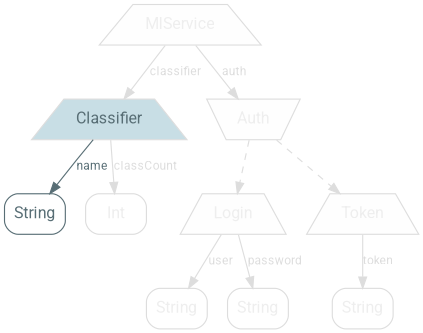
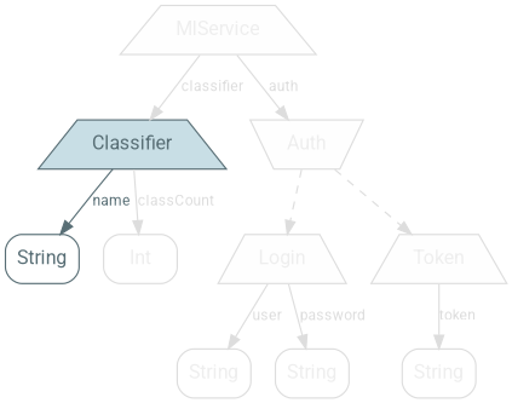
  digraph {
    fontname=Roboto
    node [color="#dddddd" fillcolor="#ffffff" fontcolor="#eeeeee" fontname=Roboto shape=box style=filled]
    edge [color="#dddddd" fontcolor="#dddddd" fontname=Roboto fontsize=11]
    n1 [fillcolor="#fefefe" label=MlService shape=trapezium]
-   n2 [fillcolor="#C8DEE5" fontcolor="#586E75" label=Classifier shape=trapezium]
+   n2 [color="#586E75" fillcolor="#C8DEE5" fontcolor="#586E75" label=Classifier shape=trapezium]
    n3 [fillcolor="#fefefe" label=Auth shape=invtrapezium]
    n4 [color="#586E75" fontcolor="#586E75" label=String style="rounded,filled"]
    n5 [label=Int style="rounded,filled"]
    n6 [fillcolor="#fefefe" label=Login shape=trapezium]
    n7 [label=String style="rounded,filled"]
    n8 [label=String style="rounded,filled"]
    n9 [fillcolor="#fefefe" label=Token shape=trapezium]
    n10 [label=String style="rounded,filled"]
    n1 -> n2 [label=classifier]
    n1 -> n3 [label=auth]
    n2 -> n4 [color="#586E75" fontcolor="#586E75" label=name]
    n2 -> n5 [label=classCount]
    n3 -> n6 [style=dashed]
    n3 -> n9 [style=dashed]
    n6 -> n7 [label=user]
    n6 -> n8 [label=password]
    n9 -> n10 [label=token]
  }
